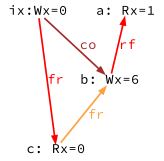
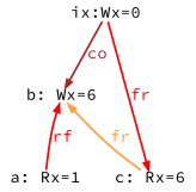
  digraph {
    fontname="Source Code Pro"
    node [fixedsize=true fontname="Source Code Pro" fontsize=12 shape=none]
    edge [arrowsize=0.600000 color=red fontcolor=red fontname="Source Code Pro" fontsize=12 penwidth=1.500000]
    n1 [height=0.166667 label="ix:Wx=0" width=0.833333]
    n2 [height=0.166667 label="b: Wx=6" width=0.833333]
-   n3 [height=0.166667 label="c: Rx=0" width=0.833333]
+   n3 [height=0.166667 label="c: Rx=6" width=0.833333]
    n4 [height=0.166667 label="a: Rx=1" width=0.833333]
    n1 -> n2 [color=brown fontcolor=brown label=co]
    n1 -> n3 [label=fr]
    n2 -> n3 [color="#ffa040" dir=back fontcolor="#ffa040" label=fr]
-   n4 -> n2 [dir=back label=rf]
+   n2 -> n4 [dir=back label=rf]
  }
